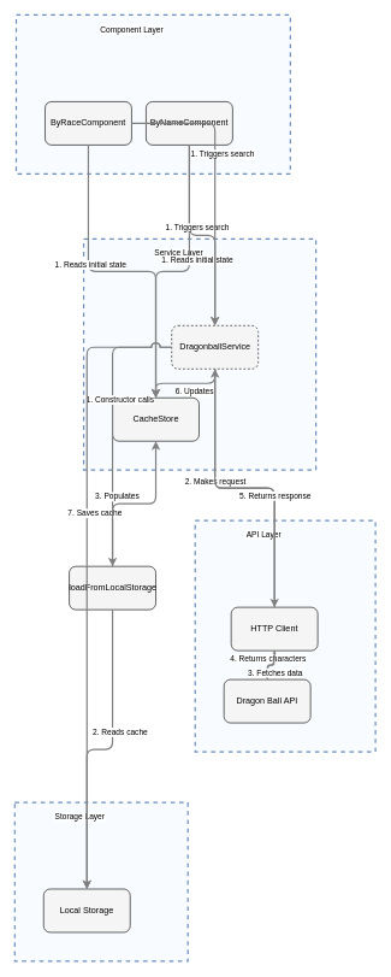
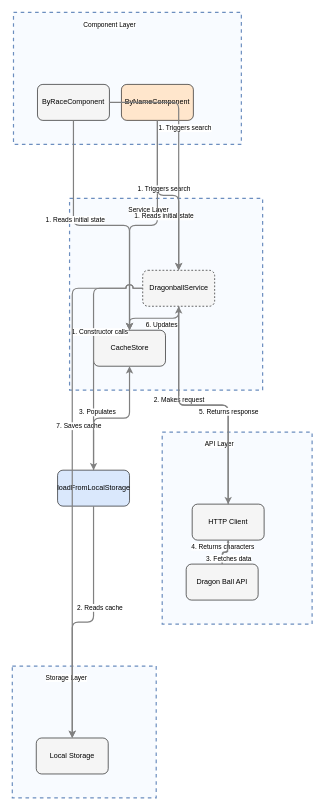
  <mxCell id="0" />
  <mxCell id="1" parent="0" />
  <mxCell id="2" value="" style="html=1;whiteSpace=wrap;container=1;fillColor=#dae8fc;strokeColor=#6c8ebf;dashed=1;fillOpacity=20;strokeWidth=2;containerType=none;recursiveResize=0;movable=1;resizable=1;autosize=0;dropTarget=0" vertex="1" parent="1"><mxGeometry x="270" y="720" width="250" height="320" as="geometry" /></mxCell>
  <mxCell id="3" value="API Layer" style="edgeLabel;html=1;align=center;verticalAlign=middle;resizable=0;labelBackgroundColor=white;spacing=5" vertex="1" parent="1"><mxGeometry x="278" y="728" width="174" height="24" as="geometry" /></mxCell>
  <mxCell id="4" value="" style="html=1;whiteSpace=wrap;container=1;fillColor=#dae8fc;strokeColor=#6c8ebf;dashed=1;fillOpacity=20;strokeWidth=2;containerType=none;recursiveResize=0;movable=1;resizable=1;autosize=0;dropTarget=0" vertex="1" parent="1"><mxGeometry x="115.5" y="330" width="322" height="320" as="geometry" /></mxCell>
  <mxCell id="5" value="Service Layer" style="edgeLabel;html=1;align=center;verticalAlign=middle;resizable=0;labelBackgroundColor=white;spacing=5" vertex="1" parent="1"><mxGeometry x="123.5" y="338" width="246" height="24" as="geometry" /></mxCell>
  <mxCell id="6" value="" style="html=1;whiteSpace=wrap;container=1;fillColor=#dae8fc;strokeColor=#6c8ebf;dashed=1;fillOpacity=20;strokeWidth=2;containerType=none;recursiveResize=0;movable=1;resizable=1;autosize=0;dropTarget=0" vertex="1" parent="1"><mxGeometry x="20" y="1110" width="240" height="220" as="geometry" /></mxCell>
  <mxCell id="7" value="Storage Layer" style="edgeLabel;html=1;align=center;verticalAlign=middle;resizable=0;labelBackgroundColor=white;spacing=5" vertex="1" parent="1"><mxGeometry x="28" y="1118" width="164" height="24" as="geometry" /></mxCell>
  <mxCell id="8" value="" style="html=1;whiteSpace=wrap;container=1;fillColor=#dae8fc;strokeColor=#6c8ebf;dashed=1;fillOpacity=20;strokeWidth=2;containerType=none;recursiveResize=0;movable=1;resizable=1;autosize=0;dropTarget=0" vertex="1" parent="1"><mxGeometry x="22" y="20" width="380" height="220" as="geometry" /></mxCell>
  <mxCell id="9" value="Component Layer" style="edgeLabel;html=1;align=center;verticalAlign=middle;resizable=0;labelBackgroundColor=white;spacing=5" vertex="1" parent="1"><mxGeometry x="30" y="28" width="304" height="24" as="geometry" /></mxCell>
  <mxCell id="10" value="Dragon Ball API" style="rounded=1;whiteSpace=wrap;html=1;fillColor=#f5f5f5" vertex="1" parent="2"><mxGeometry x="40" y="220" width="120" height="60" as="geometry" /></mxCell>
- <mxCell id="11" value="ByNameComponent" style="rounded=1;whiteSpace=wrap;html=1;fillColor=#f5f5f5" vertex="1" parent="8"><mxGeometry x="180" y="120" width="120" height="60" as="geometry" /></mxCell>
+ <mxCell id="11" value="ByNameComponent" style="rounded=1;whiteSpace=wrap;html=1;fillColor=#ffe6cc;" vertex="1" parent="8"><mxGeometry x="180" y="120" width="120" height="60" as="geometry" /></mxCell>
  <mxCell id="12" value="ByRaceComponent" style="rounded=1;whiteSpace=wrap;html=1;fillColor=#f5f5f5" vertex="1" parent="8"><mxGeometry x="40" y="120" width="120" height="60" as="geometry" /></mxCell>
  <mxCell id="13" value="CacheStore" style="rounded=1;whiteSpace=wrap;html=1;fillColor=#f5f5f5" vertex="1" parent="4"><mxGeometry x="40" y="220" width="120" height="60" as="geometry" /></mxCell>
  <mxCell id="14" value="DragonballService" style="rounded=1;whiteSpace=wrap;html=1;fillColor=#f5f5f5;dashed=1;" vertex="1" parent="4"><mxGeometry x="122" y="120" width="120" height="60" as="geometry" /></mxCell>
  <mxCell id="15" value="HTTP Client" style="rounded=1;whiteSpace=wrap;html=1;fillColor=#f5f5f5" vertex="1" parent="2"><mxGeometry x="50" y="120" width="120" height="60" as="geometry" /></mxCell>
- <mxCell id="16" value="loadFromLocalStorage" style="rounded=1;whiteSpace=wrap;html=1;fillColor=#f5f5f5" vertex="1" parent="1"><mxGeometry x="95.5" y="783.333" width="120" height="60" as="geometry" /></mxCell>
+ <mxCell id="16" value="loadFromLocalStorage" style="rounded=1;whiteSpace=wrap;html=1;fillColor=#dae8fc;" vertex="1" parent="1"><mxGeometry x="95.5" y="783.333" width="120" height="60" as="geometry" /></mxCell>
  <mxCell id="17" value="Local Storage" style="rounded=1;whiteSpace=wrap;html=1;fillColor=#f5f5f5" vertex="1" parent="6"><mxGeometry x="40" y="120" width="120" height="60" as="geometry" /></mxCell>
  <mxCell id="18" style="edgeStyle=orthogonalEdgeStyle;rounded=1;orthogonalLoop=1;jettySize=auto;html=1;strokeColor=#808080;strokeWidth=2;jumpStyle=arc;jumpSize=10;spacing=15;labelBackgroundColor=white;labelBorderColor=none" edge="1" parent="1" source="10" target="15"><mxGeometry relative="1" as="geometry" /></mxCell>
  <mxCell id="19" value="4. Returns characters" style="edgeLabel;html=1;align=center;verticalAlign=middle;resizable=0;points=[];" vertex="1" connectable="0" parent="18"><mxGeometry x="-0.2" y="10" relative="1" as="geometry"><mxPoint as="offset" /></mxGeometry></mxCell>
  <mxCell id="20" style="edgeStyle=orthogonalEdgeStyle;rounded=1;orthogonalLoop=1;jettySize=auto;html=1;strokeColor=#808080;strokeWidth=2;jumpStyle=arc;jumpSize=10;spacing=15;labelBackgroundColor=white;labelBorderColor=none" edge="1" parent="1" source="11" target="13"><mxGeometry relative="1" as="geometry" /></mxCell>
  <mxCell id="21" value="1. Reads initial state" style="edgeLabel;html=1;align=center;verticalAlign=middle;resizable=0;points=[];" vertex="1" connectable="0" parent="20"><mxGeometry x="-0.2" y="10" relative="1" as="geometry"><mxPoint as="offset" /></mxGeometry></mxCell>
  <mxCell id="22" style="edgeStyle=orthogonalEdgeStyle;rounded=1;orthogonalLoop=1;jettySize=auto;html=1;strokeColor=#808080;strokeWidth=2;jumpStyle=arc;jumpSize=10;spacing=15;labelBackgroundColor=white;labelBorderColor=none" edge="1" parent="1" source="11" target="14"><mxGeometry relative="1" as="geometry" /></mxCell>
  <mxCell id="23" value="1. Triggers search" style="edgeLabel;html=1;align=center;verticalAlign=middle;resizable=0;points=[];" vertex="1" connectable="0" parent="22"><mxGeometry x="-0.2" y="10" relative="1" as="geometry"><mxPoint as="offset" /></mxGeometry></mxCell>
  <mxCell id="24" style="edgeStyle=orthogonalEdgeStyle;rounded=1;orthogonalLoop=1;jettySize=auto;html=1;strokeColor=#808080;strokeWidth=2;jumpStyle=arc;jumpSize=10;spacing=15;labelBackgroundColor=white;labelBorderColor=none" edge="1" parent="1" source="12" target="13"><mxGeometry relative="1" as="geometry" /></mxCell>
  <mxCell id="25" value="1. Reads initial state" style="edgeLabel;html=1;align=center;verticalAlign=middle;resizable=0;points=[];" vertex="1" connectable="0" parent="24"><mxGeometry x="-0.2" y="10" relative="1" as="geometry"><mxPoint as="offset" /></mxGeometry></mxCell>
  <mxCell id="26" style="edgeStyle=orthogonalEdgeStyle;rounded=1;orthogonalLoop=1;jettySize=auto;html=1;strokeColor=#808080;strokeWidth=2;jumpStyle=arc;jumpSize=10;spacing=15;labelBackgroundColor=white;labelBorderColor=none" edge="1" parent="1" source="12" target="14"><mxGeometry relative="1" as="geometry" /></mxCell>
  <mxCell id="27" value="1. Triggers search" style="edgeLabel;html=1;align=center;verticalAlign=middle;resizable=0;points=[];" vertex="1" connectable="0" parent="26"><mxGeometry x="-0.2" y="10" relative="1" as="geometry"><mxPoint as="offset" /></mxGeometry></mxCell>
  <mxCell id="28" style="edgeStyle=orthogonalEdgeStyle;rounded=1;orthogonalLoop=1;jettySize=auto;html=1;strokeColor=#808080;strokeWidth=2;jumpStyle=arc;jumpSize=10;spacing=15;labelBackgroundColor=white;labelBorderColor=none" edge="1" parent="1" source="14" target="13"><mxGeometry relative="1" as="geometry" /></mxCell>
  <mxCell id="29" value="6. Updates" style="edgeLabel;html=1;align=center;verticalAlign=middle;resizable=0;points=[];" vertex="1" connectable="0" parent="28"><mxGeometry x="-0.2" y="10" relative="1" as="geometry"><mxPoint as="offset" /></mxGeometry></mxCell>
  <mxCell id="30" style="edgeStyle=orthogonalEdgeStyle;rounded=1;orthogonalLoop=1;jettySize=auto;html=1;strokeColor=#808080;strokeWidth=2;jumpStyle=arc;jumpSize=10;spacing=15;labelBackgroundColor=white;labelBorderColor=none" edge="1" parent="1" source="14" target="15"><mxGeometry relative="1" as="geometry" /></mxCell>
  <mxCell id="31" value="2. Makes request" style="edgeLabel;html=1;align=center;verticalAlign=middle;resizable=0;points=[];" vertex="1" connectable="0" parent="30"><mxGeometry x="-0.2" y="10" relative="1" as="geometry"><mxPoint as="offset" /></mxGeometry></mxCell>
  <mxCell id="32" style="edgeStyle=orthogonalEdgeStyle;rounded=1;orthogonalLoop=1;jettySize=auto;html=1;strokeColor=#808080;strokeWidth=2;jumpStyle=arc;jumpSize=10;spacing=15;labelBackgroundColor=white;labelBorderColor=none" edge="1" parent="1" source="14" target="16"><mxGeometry relative="1" as="geometry" /></mxCell>
  <mxCell id="33" value="1. Constructor calls" style="edgeLabel;html=1;align=center;verticalAlign=middle;resizable=0;points=[];" vertex="1" connectable="0" parent="32"><mxGeometry x="-0.2" y="10" relative="1" as="geometry"><mxPoint as="offset" /></mxGeometry></mxCell>
  <mxCell id="34" style="edgeStyle=orthogonalEdgeStyle;rounded=1;orthogonalLoop=1;jettySize=auto;html=1;strokeColor=#808080;strokeWidth=2;jumpStyle=arc;jumpSize=10;spacing=15;labelBackgroundColor=white;labelBorderColor=none" edge="1" parent="1" source="14" target="17"><mxGeometry relative="1" as="geometry" /></mxCell>
  <mxCell id="35" value="7. Saves cache" style="edgeLabel;html=1;align=center;verticalAlign=middle;resizable=0;points=[];" vertex="1" connectable="0" parent="34"><mxGeometry x="-0.2" y="10" relative="1" as="geometry"><mxPoint as="offset" /></mxGeometry></mxCell>
  <mxCell id="36" style="edgeStyle=orthogonalEdgeStyle;rounded=1;orthogonalLoop=1;jettySize=auto;html=1;strokeColor=#808080;strokeWidth=2;jumpStyle=arc;jumpSize=10;spacing=15;labelBackgroundColor=white;labelBorderColor=none" edge="1" parent="1" source="15" target="10"><mxGeometry relative="1" as="geometry" /></mxCell>
  <mxCell id="37" value="3. Fetches data" style="edgeLabel;html=1;align=center;verticalAlign=middle;resizable=0;points=[];" vertex="1" connectable="0" parent="36"><mxGeometry x="-0.2" y="10" relative="1" as="geometry"><mxPoint as="offset" /></mxGeometry></mxCell>
  <mxCell id="38" style="edgeStyle=orthogonalEdgeStyle;rounded=1;orthogonalLoop=1;jettySize=auto;html=1;strokeColor=#808080;strokeWidth=2;jumpStyle=arc;jumpSize=10;spacing=15;labelBackgroundColor=white;labelBorderColor=none" edge="1" parent="1" source="15" target="14"><mxGeometry relative="1" as="geometry" /></mxCell>
  <mxCell id="39" value="5. Returns response" style="edgeLabel;html=1;align=center;verticalAlign=middle;resizable=0;points=[];" vertex="1" connectable="0" parent="38"><mxGeometry x="-0.2" y="10" relative="1" as="geometry"><mxPoint as="offset" /></mxGeometry></mxCell>
  <mxCell id="40" style="edgeStyle=orthogonalEdgeStyle;rounded=1;orthogonalLoop=1;jettySize=auto;html=1;strokeColor=#808080;strokeWidth=2;jumpStyle=arc;jumpSize=10;spacing=15;labelBackgroundColor=white;labelBorderColor=none" edge="1" parent="1" source="16" target="13"><mxGeometry relative="1" as="geometry" /></mxCell>
  <mxCell id="41" value="3. Populates" style="edgeLabel;html=1;align=center;verticalAlign=middle;resizable=0;points=[];" vertex="1" connectable="0" parent="40"><mxGeometry x="-0.2" y="10" relative="1" as="geometry"><mxPoint as="offset" /></mxGeometry></mxCell>
  <mxCell id="42" style="edgeStyle=orthogonalEdgeStyle;rounded=1;orthogonalLoop=1;jettySize=auto;html=1;strokeColor=#808080;strokeWidth=2;jumpStyle=arc;jumpSize=10;spacing=15;labelBackgroundColor=white;labelBorderColor=none" edge="1" parent="1" source="16" target="17"><mxGeometry relative="1" as="geometry" /></mxCell>
  <mxCell id="43" value="2. Reads cache" style="edgeLabel;html=1;align=center;verticalAlign=middle;resizable=0;points=[];" vertex="1" connectable="0" parent="42"><mxGeometry x="-0.2" y="10" relative="1" as="geometry"><mxPoint as="offset" /></mxGeometry></mxCell>
